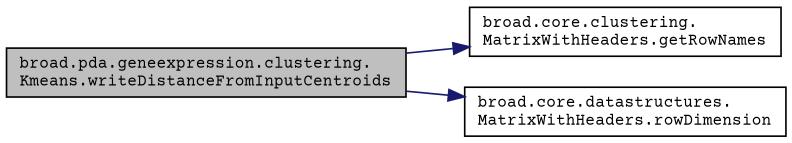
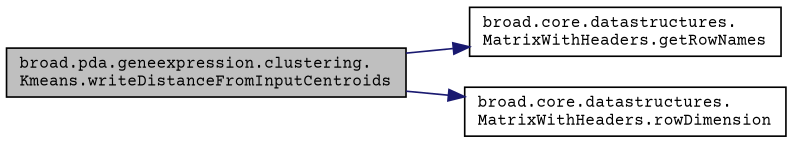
  digraph {
    rankdir=LR
    fontname="Courier Prime"
    node [color=black fillcolor=white fontname="Courier Prime" fontsize=10 shape=record style=filled]
    edge [color=midnightblue fontname="Courier Prime" fontsize=10 labelfontname=Helvetica labelfontsize=10 style=solid]
    n1 [fillcolor=grey75 fontcolor=black height=0.2 label="broad.pda.geneexpression.clustering.\lKmeans.writeDistanceFromInputCentroids" width=0.4]
-   n2 [height=0.2 label="broad.core.clustering.\lMatrixWithHeaders.getRowNames" width=0.4]
+   n2 [height=0.2 label="broad.core.datastructures.\lMatrixWithHeaders.getRowNames" width=0.4]
    n3 [height=0.2 label="broad.core.datastructures.\lMatrixWithHeaders.rowDimension" width=0.4]
    n1 -> n2
    n1 -> n3
  }
